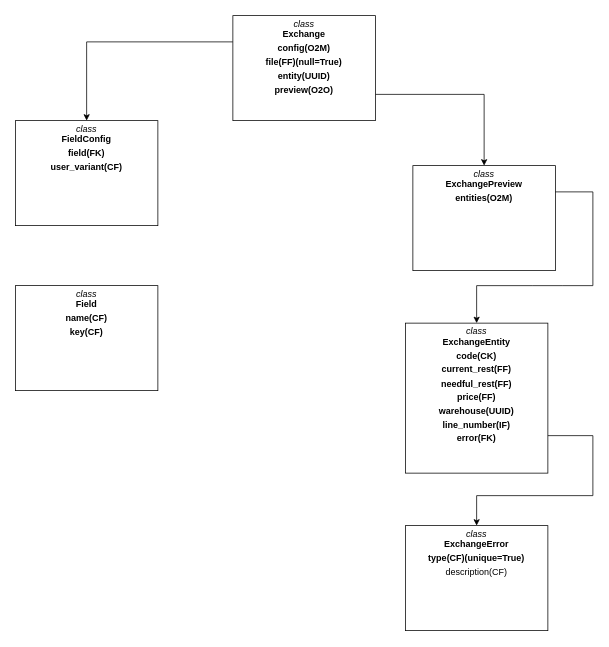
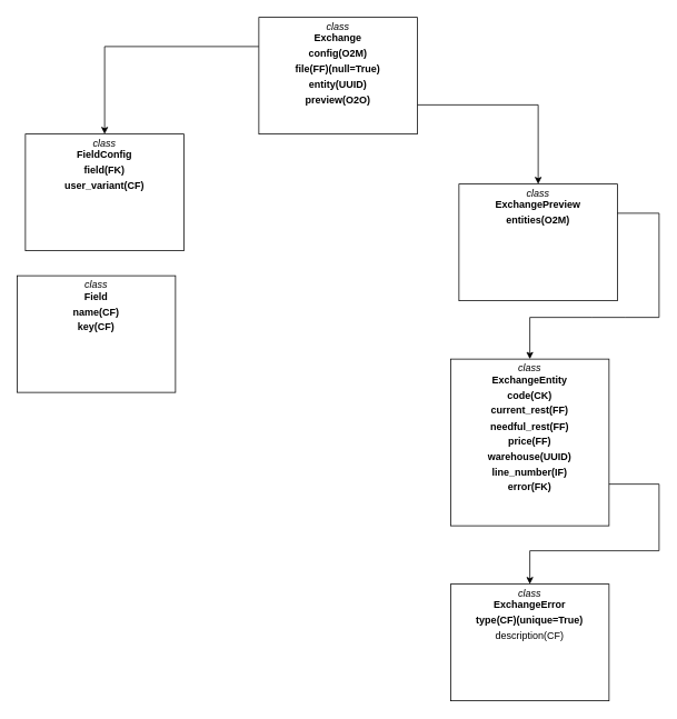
  <mxCell id="0" />
  <mxCell id="1" parent="0" />
  <mxCell id="2" style="edgeStyle=orthogonalEdgeStyle;rounded=0;orthogonalLoop=1;jettySize=auto;html=1;exitX=0;exitY=0.25;exitDx=0;exitDy=0;entryX=0.5;entryY=0;entryDx=0;entryDy=0;" edge="1" parent="1" source="4" target="5"><mxGeometry relative="1" as="geometry" /></mxCell>
  <mxCell id="3" style="edgeStyle=orthogonalEdgeStyle;rounded=0;orthogonalLoop=1;jettySize=auto;html=1;exitX=1;exitY=0.75;exitDx=0;exitDy=0;entryX=0.5;entryY=0;entryDx=0;entryDy=0;" edge="1" parent="1" source="4" target="7"><mxGeometry relative="1" as="geometry" /></mxCell>
  <mxCell id="4" value="&lt;p style=&quot;margin:0px;margin-top:4px;text-align:center;&quot;&gt;&lt;i&gt;class&lt;/i&gt;&lt;br&gt;&lt;b&gt;Exchange&lt;/b&gt;&lt;/p&gt;&lt;p style=&quot;margin:0px;margin-top:4px;text-align:center;&quot;&gt;&lt;b&gt;config(O2M)&lt;/b&gt;&lt;/p&gt;&lt;p style=&quot;margin:0px;margin-top:4px;text-align:center;&quot;&gt;&lt;b&gt;file(FF)(null=True)&lt;/b&gt;&lt;/p&gt;&lt;p style=&quot;margin:0px;margin-top:4px;text-align:center;&quot;&gt;&lt;b&gt;entity(UUID)&lt;/b&gt;&lt;/p&gt;&lt;p style=&quot;margin:0px;margin-top:4px;text-align:center;&quot;&gt;&lt;b&gt;preview(O2O)&lt;/b&gt;&lt;/p&gt;" style="verticalAlign=top;align=left;overflow=fill;fontSize=12;fontFamily=Helvetica;html=1;rounded=0;shadow=0;comic=0;labelBackgroundColor=none;strokeWidth=1" parent="1" vertex="1"><mxGeometry x="310" y="20" width="190" height="140" as="geometry" /></mxCell>
- <mxCell id="5" value="&lt;p style=&quot;margin:0px;margin-top:4px;text-align:center;&quot;&gt;&lt;i&gt;class&lt;/i&gt;&lt;br&gt;&lt;b&gt;FieldConfig&lt;/b&gt;&lt;/p&gt;&lt;p style=&quot;margin:0px;margin-top:4px;text-align:center;&quot;&gt;&lt;b&gt;field(FK)&lt;/b&gt;&lt;/p&gt;&lt;p style=&quot;margin:0px;margin-top:4px;text-align:center;&quot;&gt;&lt;b&gt;user_variant(CF)&lt;/b&gt;&lt;/p&gt;" style="verticalAlign=top;align=left;overflow=fill;fontSize=12;fontFamily=Helvetica;html=1;rounded=0;shadow=0;comic=0;labelBackgroundColor=none;strokeWidth=1" vertex="1" parent="1"><mxGeometry x="20" y="160" width="190" height="140" as="geometry" /></mxCell>
- <mxCell id="6" value="&lt;p style=&quot;margin:0px;margin-top:4px;text-align:center;&quot;&gt;&lt;i&gt;class&lt;/i&gt;&lt;br&gt;&lt;b&gt;Field&lt;/b&gt;&lt;/p&gt;&lt;p style=&quot;margin:0px;margin-top:4px;text-align:center;&quot;&gt;&lt;b&gt;name(CF)&lt;/b&gt;&lt;/p&gt;&lt;p style=&quot;margin:0px;margin-top:4px;text-align:center;&quot;&gt;&lt;b&gt;key(CF)&lt;/b&gt;&lt;/p&gt;" style="verticalAlign=top;align=left;overflow=fill;fontSize=12;fontFamily=Helvetica;html=1;rounded=0;shadow=0;comic=0;labelBackgroundColor=none;strokeWidth=1" vertex="1" parent="1"><mxGeometry x="20" y="380" width="190" height="140" as="geometry" /></mxCell>
+ <mxCell id="5" value="&lt;p style=&quot;margin:0px;margin-top:4px;text-align:center;&quot;&gt;&lt;i&gt;class&lt;/i&gt;&lt;br&gt;&lt;b&gt;FieldConfig&lt;/b&gt;&lt;/p&gt;&lt;p style=&quot;margin:0px;margin-top:4px;text-align:center;&quot;&gt;&lt;b&gt;field(FK)&lt;/b&gt;&lt;/p&gt;&lt;p style=&quot;margin:0px;margin-top:4px;text-align:center;&quot;&gt;&lt;b&gt;user_variant(CF)&lt;/b&gt;&lt;/p&gt;" style="verticalAlign=top;align=left;overflow=fill;fontSize=12;fontFamily=Helvetica;html=1;rounded=0;shadow=0;comic=0;labelBackgroundColor=none;strokeWidth=1" vertex="1" parent="1"><mxGeometry x="30" y="160" width="190" height="140" as="geometry" /></mxCell>
+ <mxCell id="6" value="&lt;p style=&quot;margin:0px;margin-top:4px;text-align:center;&quot;&gt;&lt;i&gt;class&lt;/i&gt;&lt;br&gt;&lt;b&gt;Field&lt;/b&gt;&lt;/p&gt;&lt;p style=&quot;margin:0px;margin-top:4px;text-align:center;&quot;&gt;&lt;b&gt;name(CF)&lt;/b&gt;&lt;/p&gt;&lt;p style=&quot;margin:0px;margin-top:4px;text-align:center;&quot;&gt;&lt;b&gt;key(CF)&lt;/b&gt;&lt;/p&gt;" style="verticalAlign=top;align=left;overflow=fill;fontSize=12;fontFamily=Helvetica;html=1;rounded=0;shadow=0;comic=0;labelBackgroundColor=none;strokeWidth=1" vertex="1" parent="1"><mxGeometry x="20" y="330" width="190" height="140" as="geometry" /></mxCell>
  <mxCell id="7" value="&lt;p style=&quot;margin:0px;margin-top:4px;text-align:center;&quot;&gt;&lt;i&gt;class&lt;/i&gt;&lt;br&gt;&lt;b&gt;ExchangePreview&lt;/b&gt;&lt;/p&gt;&lt;p style=&quot;margin:0px;margin-top:4px;text-align:center;&quot;&gt;&lt;b&gt;entities(O2M)&lt;/b&gt;&lt;/p&gt;&lt;p style=&quot;margin:0px;margin-top:4px;text-align:center;&quot;&gt;&lt;br&gt;&lt;/p&gt;" style="verticalAlign=top;align=left;overflow=fill;fontSize=12;fontFamily=Helvetica;html=1;rounded=0;shadow=0;comic=0;labelBackgroundColor=none;strokeWidth=1" vertex="1" parent="1"><mxGeometry x="550" y="220" width="190" height="140" as="geometry" /></mxCell>
  <mxCell id="8" value="&lt;p style=&quot;margin:0px;margin-top:4px;text-align:center;&quot;&gt;&lt;i&gt;class&lt;/i&gt;&lt;br&gt;&lt;b&gt;ExchangeEntity&lt;/b&gt;&lt;/p&gt;&lt;p style=&quot;margin:0px;margin-top:4px;text-align:center;&quot;&gt;&lt;b&gt;code(CK)&lt;/b&gt;&lt;/p&gt;&lt;p style=&quot;margin:0px;margin-top:4px;text-align:center;&quot;&gt;&lt;b&gt;current_rest(FF)&lt;/b&gt;&lt;/p&gt;&lt;p style=&quot;margin:0px;margin-top:4px;text-align:center;&quot;&gt;&lt;b&gt;needful_rest(FF)&lt;/b&gt;&lt;/p&gt;&lt;p style=&quot;margin:0px;margin-top:4px;text-align:center;&quot;&gt;&lt;b&gt;price(FF)&lt;/b&gt;&lt;/p&gt;&lt;p style=&quot;margin:0px;margin-top:4px;text-align:center;&quot;&gt;&lt;b&gt;warehouse(UUID)&lt;/b&gt;&lt;/p&gt;&lt;p style=&quot;margin:0px;margin-top:4px;text-align:center;&quot;&gt;&lt;b&gt;line_number(IF&lt;/b&gt;&lt;b style=&quot;background-color: initial;&quot;&gt;)&lt;/b&gt;&lt;/p&gt;&lt;p style=&quot;margin:0px;margin-top:4px;text-align:center;&quot;&gt;&lt;b style=&quot;background-color: initial;&quot;&gt;error(FK)&lt;/b&gt;&lt;/p&gt;&lt;p style=&quot;margin:0px;margin-top:4px;text-align:center;&quot;&gt;&lt;b&gt;&lt;br&gt;&lt;/b&gt;&lt;/p&gt;&lt;p style=&quot;margin:0px;margin-top:4px;text-align:center;&quot;&gt;&lt;br&gt;&lt;/p&gt;" style="verticalAlign=top;align=left;overflow=fill;fontSize=12;fontFamily=Helvetica;html=1;rounded=0;shadow=0;comic=0;labelBackgroundColor=none;strokeWidth=1" vertex="1" parent="1"><mxGeometry x="540" y="430" width="190" height="200" as="geometry" /></mxCell>
  <mxCell id="9" value="&lt;p style=&quot;margin:0px;margin-top:4px;text-align:center;&quot;&gt;&lt;i&gt;class&lt;/i&gt;&lt;br&gt;&lt;b&gt;ExchangeError&lt;/b&gt;&lt;/p&gt;&lt;p style=&quot;margin:0px;margin-top:4px;text-align:center;&quot;&gt;&lt;b&gt;type(CF)(unique=True)&lt;/b&gt;&lt;/p&gt;&lt;p style=&quot;margin:0px;margin-top:4px;text-align:center;&quot;&gt;description(CF)&lt;/p&gt;&lt;p style=&quot;margin:0px;margin-top:4px;text-align:center;&quot;&gt;&lt;br&gt;&lt;/p&gt;" style="verticalAlign=top;align=left;overflow=fill;fontSize=12;fontFamily=Helvetica;html=1;rounded=0;shadow=0;comic=0;labelBackgroundColor=none;strokeWidth=1" vertex="1" parent="1"><mxGeometry x="540" y="700" width="190" height="140" as="geometry" /></mxCell>
  <mxCell id="10" value="" style="endArrow=classic;html=1;rounded=0;exitX=1;exitY=0.75;exitDx=0;exitDy=0;entryX=0.5;entryY=0;entryDx=0;entryDy=0;" edge="1" parent="1" source="8" target="9"><mxGeometry width="50" height="50" relative="1" as="geometry"><mxPoint x="390" y="470" as="sourcePoint" /><mxPoint x="440" y="420" as="targetPoint" /><Array as="points"><mxPoint x="790" y="580" /><mxPoint x="790" y="660" /><mxPoint x="635" y="660" /></Array></mxGeometry></mxCell>
  <mxCell id="11" value="" style="endArrow=classic;html=1;rounded=0;exitX=1;exitY=0.25;exitDx=0;exitDy=0;entryX=0.5;entryY=0;entryDx=0;entryDy=0;" edge="1" parent="1" source="7" target="8"><mxGeometry width="50" height="50" relative="1" as="geometry"><mxPoint x="740" y="590" as="sourcePoint" /><mxPoint x="645" y="710" as="targetPoint" /><Array as="points"><mxPoint x="790" y="255" /><mxPoint x="790" y="380" /><mxPoint x="750" y="380" /><mxPoint x="710" y="380" /><mxPoint x="635" y="380" /></Array></mxGeometry></mxCell>
